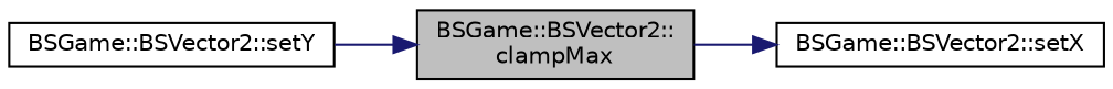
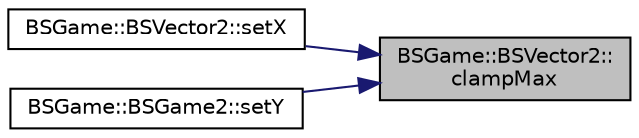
  digraph {
    rankdir=LR
    node [color=black fillcolor=white fontname=Helvetica fontsize=10 shape=record style=filled]
    edge [color=midnightblue fontname=Helvetica fontsize=10 labelfontname=Helvetica labelfontsize=10 style=solid]
    n1 [fillcolor=grey75 fontcolor=black height=0.2 label="BSGame::BSVector2::\lclampMax" width=0.4]
    n2 [height=0.2 label="BSGame::BSVector2::setX" width=0.4]
-   n3 [height=0.2 label="BSGame::BSVector2::setY" width=0.4]
-   n1 -> n2
+   n3 [height=0.2 label="BSGame::BSGame2::setY" width=0.4]
+   n2 -> n1
    n3 -> n1
  }
